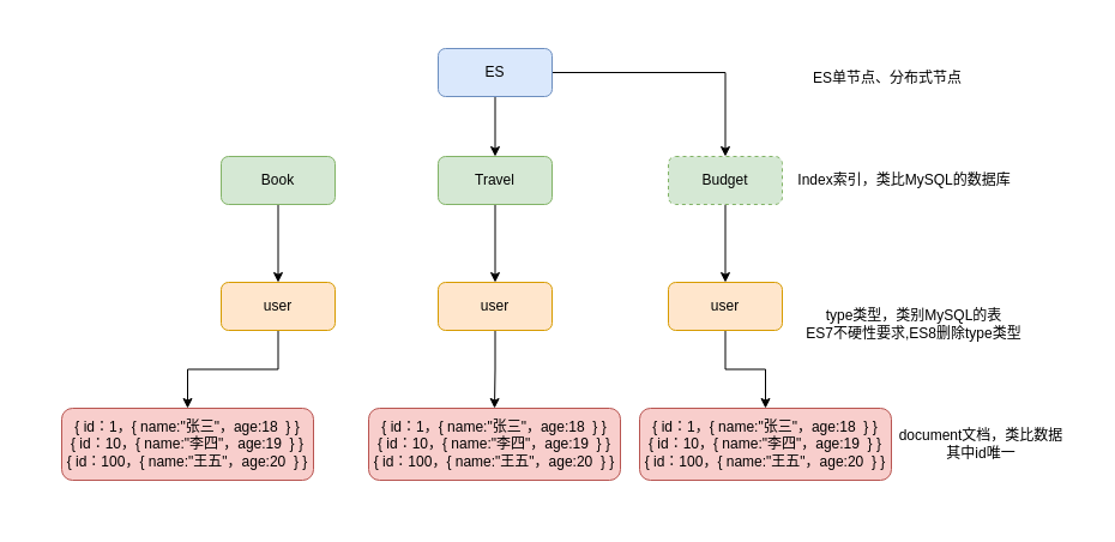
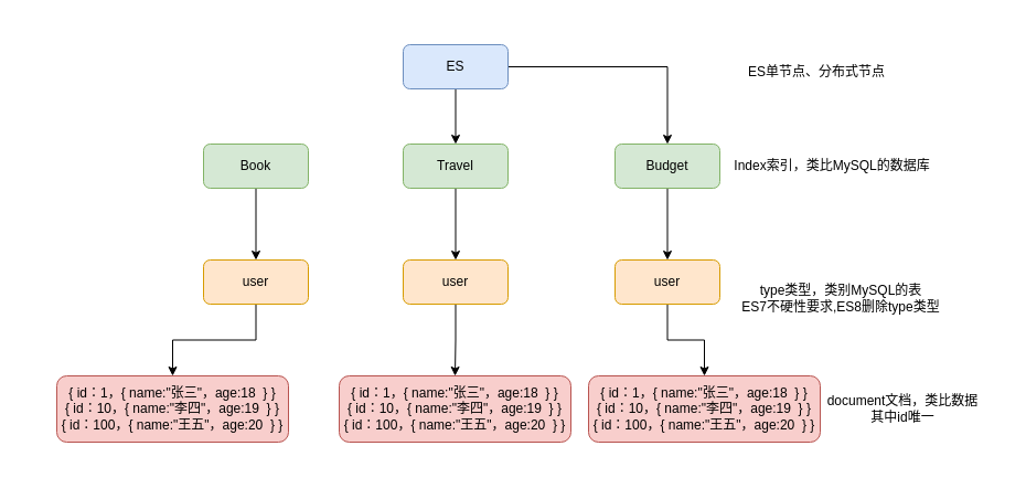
  <mxCell id="0" />
  <mxCell id="1" parent="0" />
  <mxCell id="2" value="" style="rounded=0;whiteSpace=wrap;html=1;strokeColor=none;" vertex="1" parent="1"><mxGeometry x="20" y="20" width="870" height="410" as="geometry" /></mxCell>
  <mxCell id="3" value="" style="edgeStyle=orthogonalEdgeStyle;rounded=0;orthogonalLoop=1;jettySize=auto;html=1;entryX=0.5;entryY=0;entryDx=0;entryDy=0;" edge="1" parent="1" source="5" target="11"><mxGeometry relative="1" as="geometry"><mxPoint x="540" y="60" as="targetPoint" /></mxGeometry></mxCell>
  <mxCell id="4" value="" style="edgeStyle=orthogonalEdgeStyle;rounded=0;orthogonalLoop=1;jettySize=auto;html=1;" edge="1" parent="1" source="5" target="9"><mxGeometry relative="1" as="geometry" /></mxCell>
  <mxCell id="5" value="ES" style="rounded=1;whiteSpace=wrap;html=1;fillColor=#dae8fc;strokeColor=#6c8ebf;" vertex="1" parent="1"><mxGeometry x="365" y="40" width="95" height="40" as="geometry" /></mxCell>
  <mxCell id="6" value="" style="edgeStyle=orthogonalEdgeStyle;rounded=0;orthogonalLoop=1;jettySize=auto;html=1;" edge="1" parent="1" source="7" target="13"><mxGeometry relative="1" as="geometry" /></mxCell>
  <mxCell id="7" value="Book" style="rounded=1;whiteSpace=wrap;html=1;fillColor=#d5e8d4;strokeColor=#82b366;" vertex="1" parent="1"><mxGeometry x="184" y="130" width="95" height="40" as="geometry" /></mxCell>
  <mxCell id="8" value="" style="edgeStyle=orthogonalEdgeStyle;rounded=0;orthogonalLoop=1;jettySize=auto;html=1;" edge="1" parent="1" source="9" target="18"><mxGeometry relative="1" as="geometry" /></mxCell>
  <mxCell id="9" value="Travel" style="rounded=1;whiteSpace=wrap;html=1;fillColor=#d5e8d4;strokeColor=#82b366;" vertex="1" parent="1"><mxGeometry x="365" y="130" width="95" height="40" as="geometry" /></mxCell>
  <mxCell id="10" value="" style="edgeStyle=orthogonalEdgeStyle;rounded=0;orthogonalLoop=1;jettySize=auto;html=1;" edge="1" parent="1" source="11" target="20"><mxGeometry relative="1" as="geometry" /></mxCell>
- <mxCell id="11" value="Budget" style="rounded=1;whiteSpace=wrap;html=1;fillColor=#d5e8d4;strokeColor=#82b366;dashed=1;" vertex="1" parent="1"><mxGeometry x="557" y="130" width="95" height="40" as="geometry" /></mxCell>
+ <mxCell id="11" value="Budget" style="rounded=1;whiteSpace=wrap;html=1;fillColor=#d5e8d4;strokeColor=#82b366;" vertex="1" parent="1"><mxGeometry x="557" y="130" width="95" height="40" as="geometry" /></mxCell>
  <mxCell id="12" value="" style="edgeStyle=orthogonalEdgeStyle;rounded=0;orthogonalLoop=1;jettySize=auto;html=1;" edge="1" parent="1" source="13" target="21"><mxGeometry relative="1" as="geometry" /></mxCell>
  <mxCell id="13" value="user" style="rounded=1;whiteSpace=wrap;html=1;fillColor=#ffe6cc;strokeColor=#d79b00;" vertex="1" parent="1"><mxGeometry x="184" y="235" width="95" height="40" as="geometry" /></mxCell>
  <mxCell id="14" value="ES单节点、分布式节点" style="text;html=1;align=center;verticalAlign=middle;whiteSpace=wrap;rounded=0;" vertex="1" parent="1"><mxGeometry x="670" y="50" width="140" height="30" as="geometry" /></mxCell>
  <mxCell id="15" value="Index索引，类比MySQL的数据库" style="text;html=1;align=center;verticalAlign=middle;whiteSpace=wrap;rounded=0;" vertex="1" parent="1"><mxGeometry x="664" y="135" width="180" height="30" as="geometry" /></mxCell>
  <mxCell id="16" value="type类型，类别MySQL的表&lt;div&gt;ES7不硬性要求,&lt;span style=&quot;background-color: initial;&quot;&gt;ES8删除type类型&lt;/span&gt;&lt;/div&gt;" style="text;html=1;align=center;verticalAlign=middle;whiteSpace=wrap;rounded=0;" vertex="1" parent="1"><mxGeometry x="664" y="255" width="196" height="30" as="geometry" /></mxCell>
  <mxCell id="17" value="" style="edgeStyle=orthogonalEdgeStyle;rounded=0;orthogonalLoop=1;jettySize=auto;html=1;" edge="1" parent="1" source="18" target="23"><mxGeometry relative="1" as="geometry" /></mxCell>
  <mxCell id="18" value="user" style="rounded=1;whiteSpace=wrap;html=1;fillColor=#ffe6cc;strokeColor=#d79b00;" vertex="1" parent="1"><mxGeometry x="365" y="235" width="95" height="40" as="geometry" /></mxCell>
  <mxCell id="19" value="" style="edgeStyle=orthogonalEdgeStyle;rounded=0;orthogonalLoop=1;jettySize=auto;html=1;" edge="1" parent="1" source="20" target="24"><mxGeometry relative="1" as="geometry" /></mxCell>
  <mxCell id="20" value="user" style="rounded=1;whiteSpace=wrap;html=1;fillColor=#ffe6cc;strokeColor=#d79b00;" vertex="1" parent="1"><mxGeometry x="557" y="235" width="95" height="40" as="geometry" /></mxCell>
  <mxCell id="21" value="{ id：1，{ name:&quot;张三&quot;，age:18&amp;nbsp; } }&lt;div&gt;{ id：10，{ name:&quot;李四&quot;，age:19&amp;nbsp; } }&lt;br&gt;&lt;/div&gt;&lt;div&gt;{ id：100，{ name:&quot;王五&quot;，age:20&amp;nbsp; } }&lt;br&gt;&lt;/div&gt;" style="rounded=1;whiteSpace=wrap;html=1;fillColor=#f8cecc;strokeColor=#b85450;" vertex="1" parent="1"><mxGeometry x="51" y="340" width="210" height="60" as="geometry" /></mxCell>
  <mxCell id="22" value="&lt;div&gt;document文档，类比数据&lt;/div&gt;&lt;div&gt;其中id唯一&lt;/div&gt;" style="text;html=1;align=center;verticalAlign=middle;whiteSpace=wrap;rounded=0;" vertex="1" parent="1"><mxGeometry x="728" y="355" width="180" height="30" as="geometry" /></mxCell>
  <mxCell id="23" value="{ id：1，{ name:&quot;张三&quot;，age:18&amp;nbsp; } }&lt;div&gt;{ id：10，{ name:&quot;李四&quot;，age:19&amp;nbsp; } }&lt;br&gt;&lt;/div&gt;&lt;div&gt;{ id：100，{ name:&quot;王五&quot;，age:20&amp;nbsp; } }&lt;br&gt;&lt;/div&gt;" style="rounded=1;whiteSpace=wrap;html=1;fillColor=#f8cecc;strokeColor=#b85450;" vertex="1" parent="1"><mxGeometry x="307" y="340" width="210" height="60" as="geometry" /></mxCell>
  <mxCell id="24" value="{ id：1，{ name:&quot;张三&quot;，age:18&amp;nbsp; } }&lt;div&gt;{ id：10，{ name:&quot;李四&quot;，age:19&amp;nbsp; } }&lt;br&gt;&lt;/div&gt;&lt;div&gt;{ id：100，{ name:&quot;王五&quot;，age:20&amp;nbsp; } }&lt;br&gt;&lt;/div&gt;" style="rounded=1;whiteSpace=wrap;html=1;fillColor=#f8cecc;strokeColor=#b85450;" vertex="1" parent="1"><mxGeometry x="533" y="340" width="210" height="60" as="geometry" /></mxCell>
